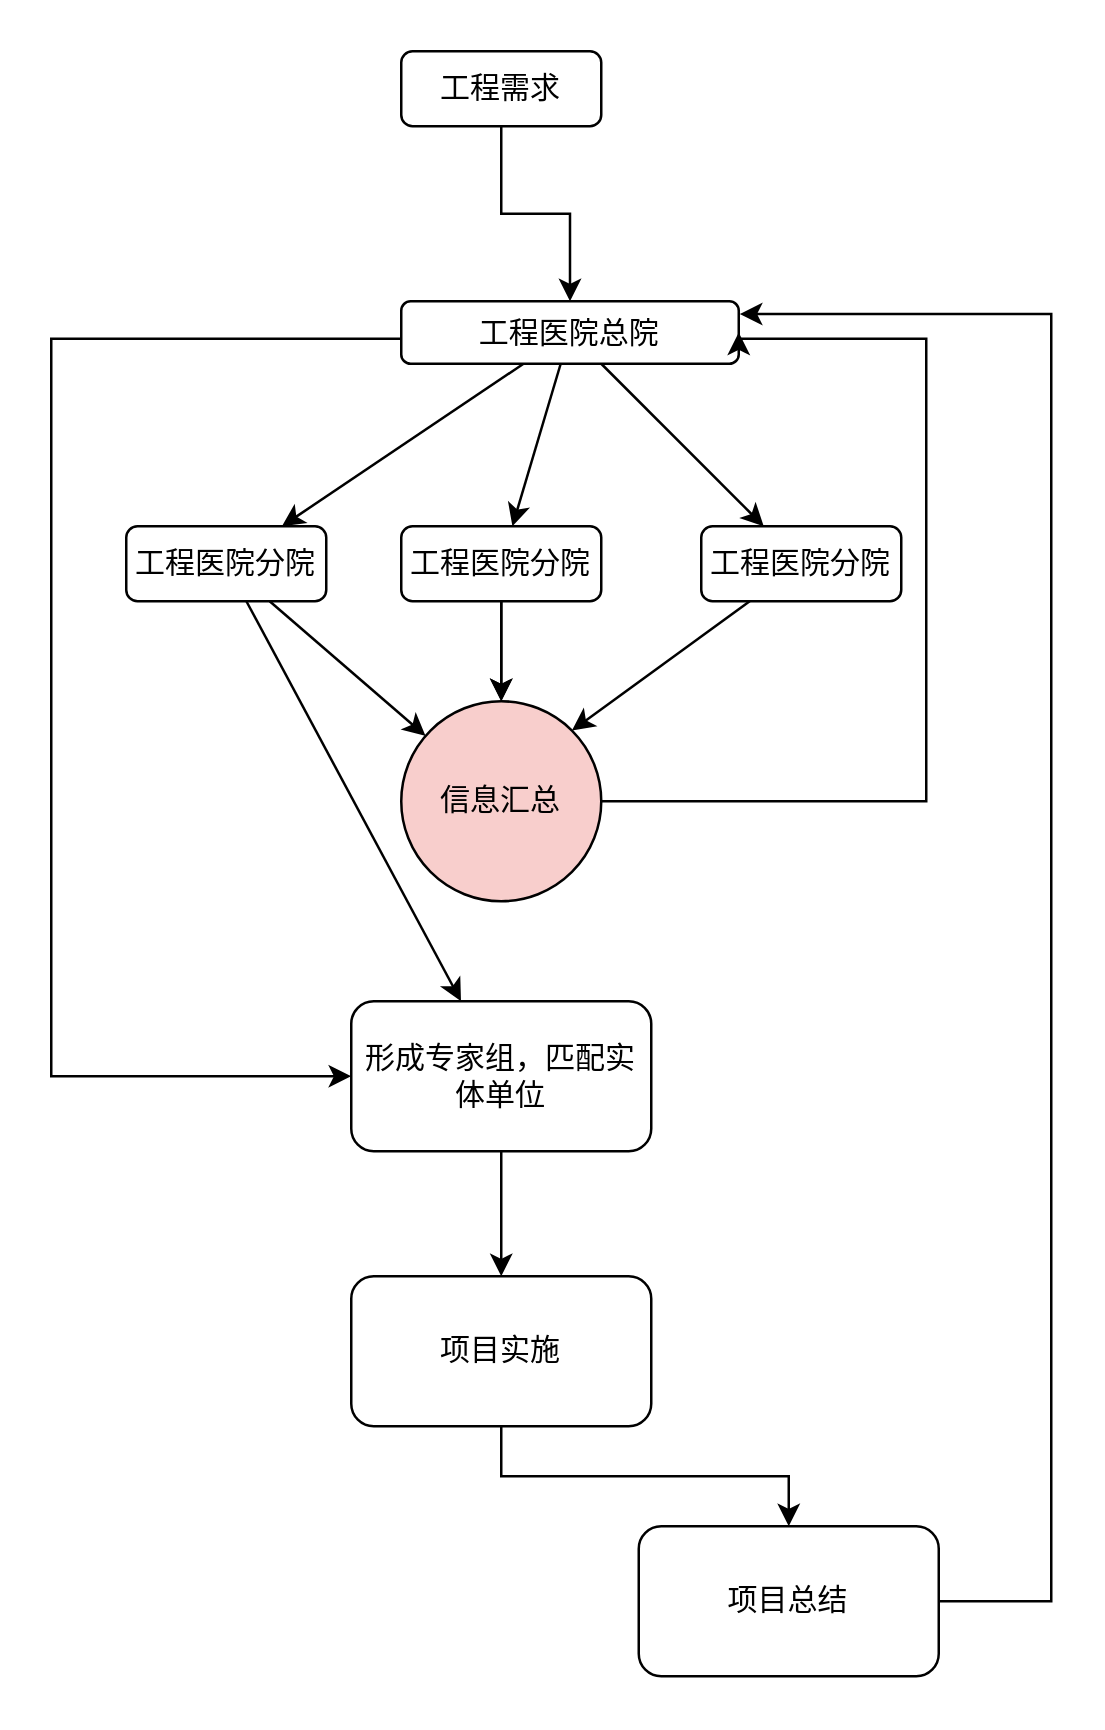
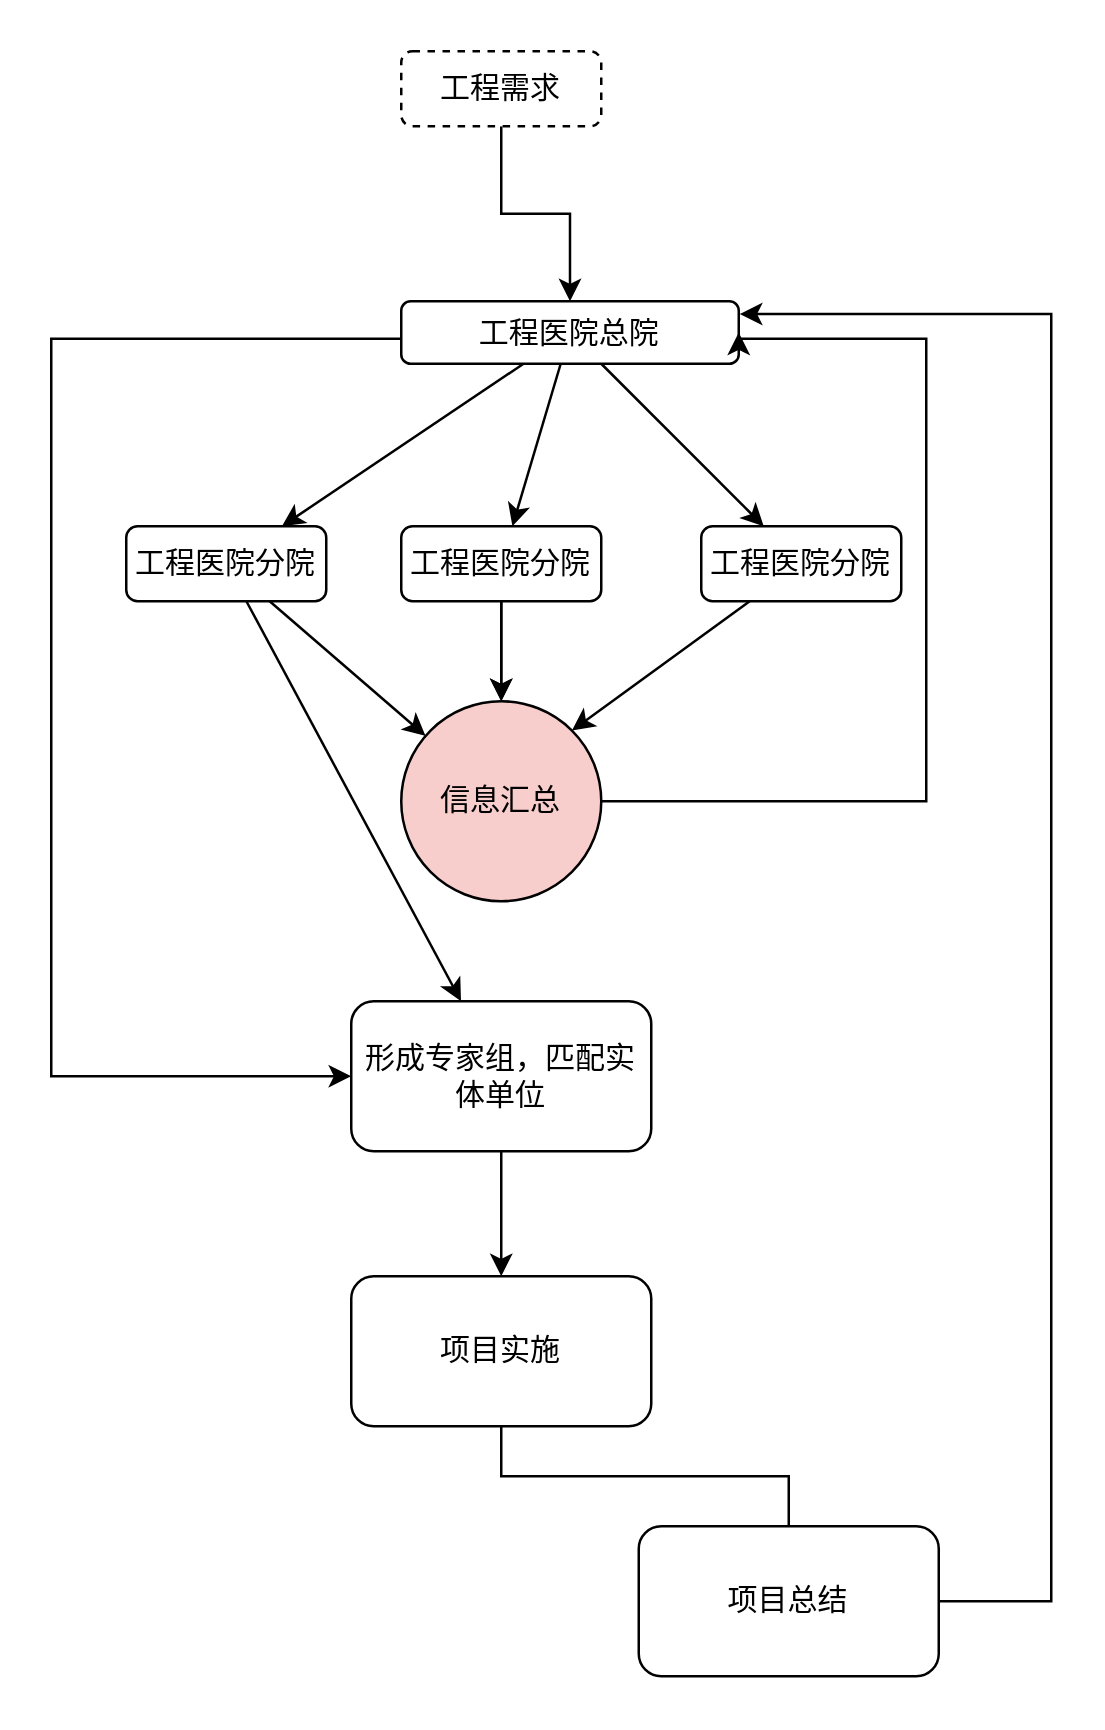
  <mxCell id="0" />
  <mxCell id="1" parent="0" />
  <mxCell id="2" style="edgeStyle=orthogonalEdgeStyle;rounded=0;orthogonalLoop=1;jettySize=auto;html=1;" edge="1" parent="1" source="3" target="8"><mxGeometry relative="1" as="geometry" /></mxCell>
- <mxCell id="3" value="工程需求" style="rounded=1;whiteSpace=wrap;html=1;" vertex="1" parent="1"><mxGeometry x="160" y="20" width="80" height="30" as="geometry" /></mxCell>
+ <mxCell id="3" value="工程需求" style="rounded=1;whiteSpace=wrap;html=1;dashed=1;" vertex="1" parent="1"><mxGeometry x="160" y="20" width="80" height="30" as="geometry" /></mxCell>
  <mxCell id="4" style="rounded=0;orthogonalLoop=1;jettySize=auto;html=1;" edge="1" parent="1" source="8" target="11"><mxGeometry relative="1" as="geometry" /></mxCell>
  <mxCell id="5" style="rounded=0;orthogonalLoop=1;jettySize=auto;html=1;" edge="1" parent="1" source="8" target="14"><mxGeometry relative="1" as="geometry" /></mxCell>
  <mxCell id="6" style="rounded=0;orthogonalLoop=1;jettySize=auto;html=1;" edge="1" parent="1" source="8" target="16"><mxGeometry relative="1" as="geometry" /></mxCell>
  <mxCell id="7" style="edgeStyle=orthogonalEdgeStyle;rounded=0;orthogonalLoop=1;jettySize=auto;html=1;entryX=0;entryY=0.5;entryDx=0;entryDy=0;exitX=0;exitY=0.5;exitDx=0;exitDy=0;" edge="1" parent="1" source="8" target="20"><mxGeometry relative="1" as="geometry"><mxPoint x="20" y="420" as="targetPoint" /><Array as="points"><mxPoint x="20" y="135" /><mxPoint x="20" y="430" /></Array></mxGeometry></mxCell>
  <mxCell id="8" value="工程医院总院" style="rounded=1;whiteSpace=wrap;html=1;" vertex="1" parent="1"><mxGeometry x="160" y="120" width="135" height="25" as="geometry" /></mxCell>
  <mxCell id="9" style="rounded=0;orthogonalLoop=1;jettySize=auto;html=1;" edge="1" parent="1" source="11" target="18"><mxGeometry relative="1" as="geometry" /></mxCell>
  <mxCell id="10" style="rounded=0;orthogonalLoop=1;jettySize=auto;html=1;" edge="1" parent="1" source="11" target="20"><mxGeometry relative="1" as="geometry" /></mxCell>
  <mxCell id="11" value="工程医院分院" style="rounded=1;whiteSpace=wrap;html=1;" vertex="1" parent="1"><mxGeometry x="50" y="210" width="80" height="30" as="geometry" /></mxCell>
  <mxCell id="12" style="rounded=0;orthogonalLoop=1;jettySize=auto;html=1;" edge="1" parent="1" source="14" target="18"><mxGeometry relative="1" as="geometry" /></mxCell>
  <mxCell id="13" value="" style="edgeStyle=orthogonalEdgeStyle;rounded=0;orthogonalLoop=1;jettySize=auto;html=1;" edge="1" parent="1" source="14" target="18"><mxGeometry relative="1" as="geometry" /></mxCell>
  <mxCell id="14" value="工程医院分院" style="rounded=1;whiteSpace=wrap;html=1;" vertex="1" parent="1"><mxGeometry x="160" y="210" width="80" height="30" as="geometry" /></mxCell>
  <mxCell id="15" style="rounded=0;orthogonalLoop=1;jettySize=auto;html=1;entryX=1;entryY=0;entryDx=0;entryDy=0;" edge="1" parent="1" source="16" target="18"><mxGeometry relative="1" as="geometry" /></mxCell>
  <mxCell id="16" value="工程医院分院" style="rounded=1;whiteSpace=wrap;html=1;" vertex="1" parent="1"><mxGeometry x="280" y="210" width="80" height="30" as="geometry" /></mxCell>
  <mxCell id="17" style="edgeStyle=orthogonalEdgeStyle;rounded=0;orthogonalLoop=1;jettySize=auto;html=1;entryX=1;entryY=0.5;entryDx=0;entryDy=0;exitX=1;exitY=0.5;exitDx=0;exitDy=0;" edge="1" parent="1" source="18" target="8"><mxGeometry relative="1" as="geometry"><Array as="points"><mxPoint x="370" y="320" /><mxPoint x="370" y="135" /></Array></mxGeometry></mxCell>
  <mxCell id="18" value="信息汇总" style="ellipse;whiteSpace=wrap;html=1;aspect=fixed;fillColor=#f8cecc;" vertex="1" parent="1"><mxGeometry x="160" y="280" width="80" height="80" as="geometry" /></mxCell>
  <mxCell id="19" style="edgeStyle=orthogonalEdgeStyle;rounded=0;orthogonalLoop=1;jettySize=auto;html=1;" edge="1" parent="1" source="20" target="22"><mxGeometry relative="1" as="geometry" /></mxCell>
  <mxCell id="20" value="形成专家组，匹配实体单位" style="rounded=1;whiteSpace=wrap;html=1;" vertex="1" parent="1"><mxGeometry x="140" y="400" width="120" height="60" as="geometry" /></mxCell>
- <mxCell id="21" style="edgeStyle=orthogonalEdgeStyle;rounded=0;orthogonalLoop=1;jettySize=auto;html=1;" edge="1" parent="1" source="22" target="24"><mxGeometry relative="1" as="geometry" /></mxCell>
+ <mxCell id="21" style="edgeStyle=orthogonalEdgeStyle;rounded=0;orthogonalLoop=1;jettySize=auto;html=1;endArrow=none;" edge="1" parent="1" source="22" target="24"><mxGeometry relative="1" as="geometry" /></mxCell>
  <mxCell id="22" value="项目实施" style="rounded=1;whiteSpace=wrap;html=1;" vertex="1" parent="1"><mxGeometry x="140" y="510" width="120" height="60" as="geometry" /></mxCell>
  <mxCell id="23" style="edgeStyle=orthogonalEdgeStyle;rounded=0;orthogonalLoop=1;jettySize=auto;html=1;entryX=1.003;entryY=0.205;entryDx=0;entryDy=0;entryPerimeter=0;exitX=1;exitY=0.5;exitDx=0;exitDy=0;" edge="1" parent="1" source="24" target="8"><mxGeometry relative="1" as="geometry"><Array as="points"><mxPoint x="420" y="640" /><mxPoint x="420" y="126" /></Array></mxGeometry></mxCell>
  <mxCell id="24" value="项目总结" style="rounded=1;whiteSpace=wrap;html=1;" vertex="1" parent="1"><mxGeometry x="255" y="610" width="120" height="60" as="geometry" /></mxCell>
